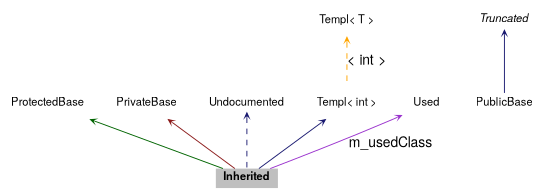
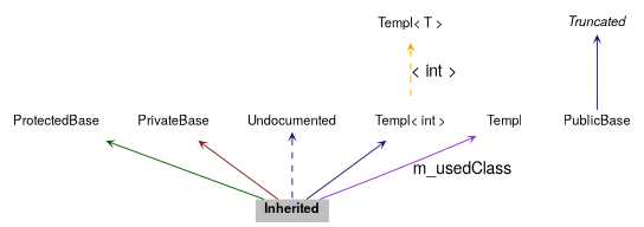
  digraph {
    node [color=blue fontname="Helvetica,Arial,sans-serif" fontsize=12 shape=plaintext]
    edge [arrowhead=open arrowsize=0.5 arrowtail=open color=midnightblue dir=back fontname="Helvetica,Arial,sans-serif" fontsize=15 labelfontsize=15 style=solid]
    n1 [color=black fillcolor=grey75 fontcolor=black height=0.2 label=<<b>Inherited</b>> style=filled width=0.4]
    n2 [height=0.2 label=PublicBase width=0.4]
    n3 [color=red height=0.2 label=<<i>Truncated</i>> width=0.4]
    n4 [label=ProtectedBase]
    n5 [color=darkorange label=PrivateBase]
    n6 [color=darkorange height=0.2 label=Undocumented width=0.4]
    n7 [label="Templ\< int \>"]
    n8 [color=red label="Templ\< T \>"]
-   n9 [color=darkorange label=Used]
+   n9 [color=darkorange label=Templ]
    n3 -> n2
    n4 -> n1 [color=darkgreen]
    n5 -> n1 [color=firebrick4]
    n6 -> n1 [style=dashed]
    n7 -> n1
    n8 -> n7 [color=orange label="< int >" style=dashed]
    n9 -> n1 [color=darkorchid3 label=m_usedClass]
  }
